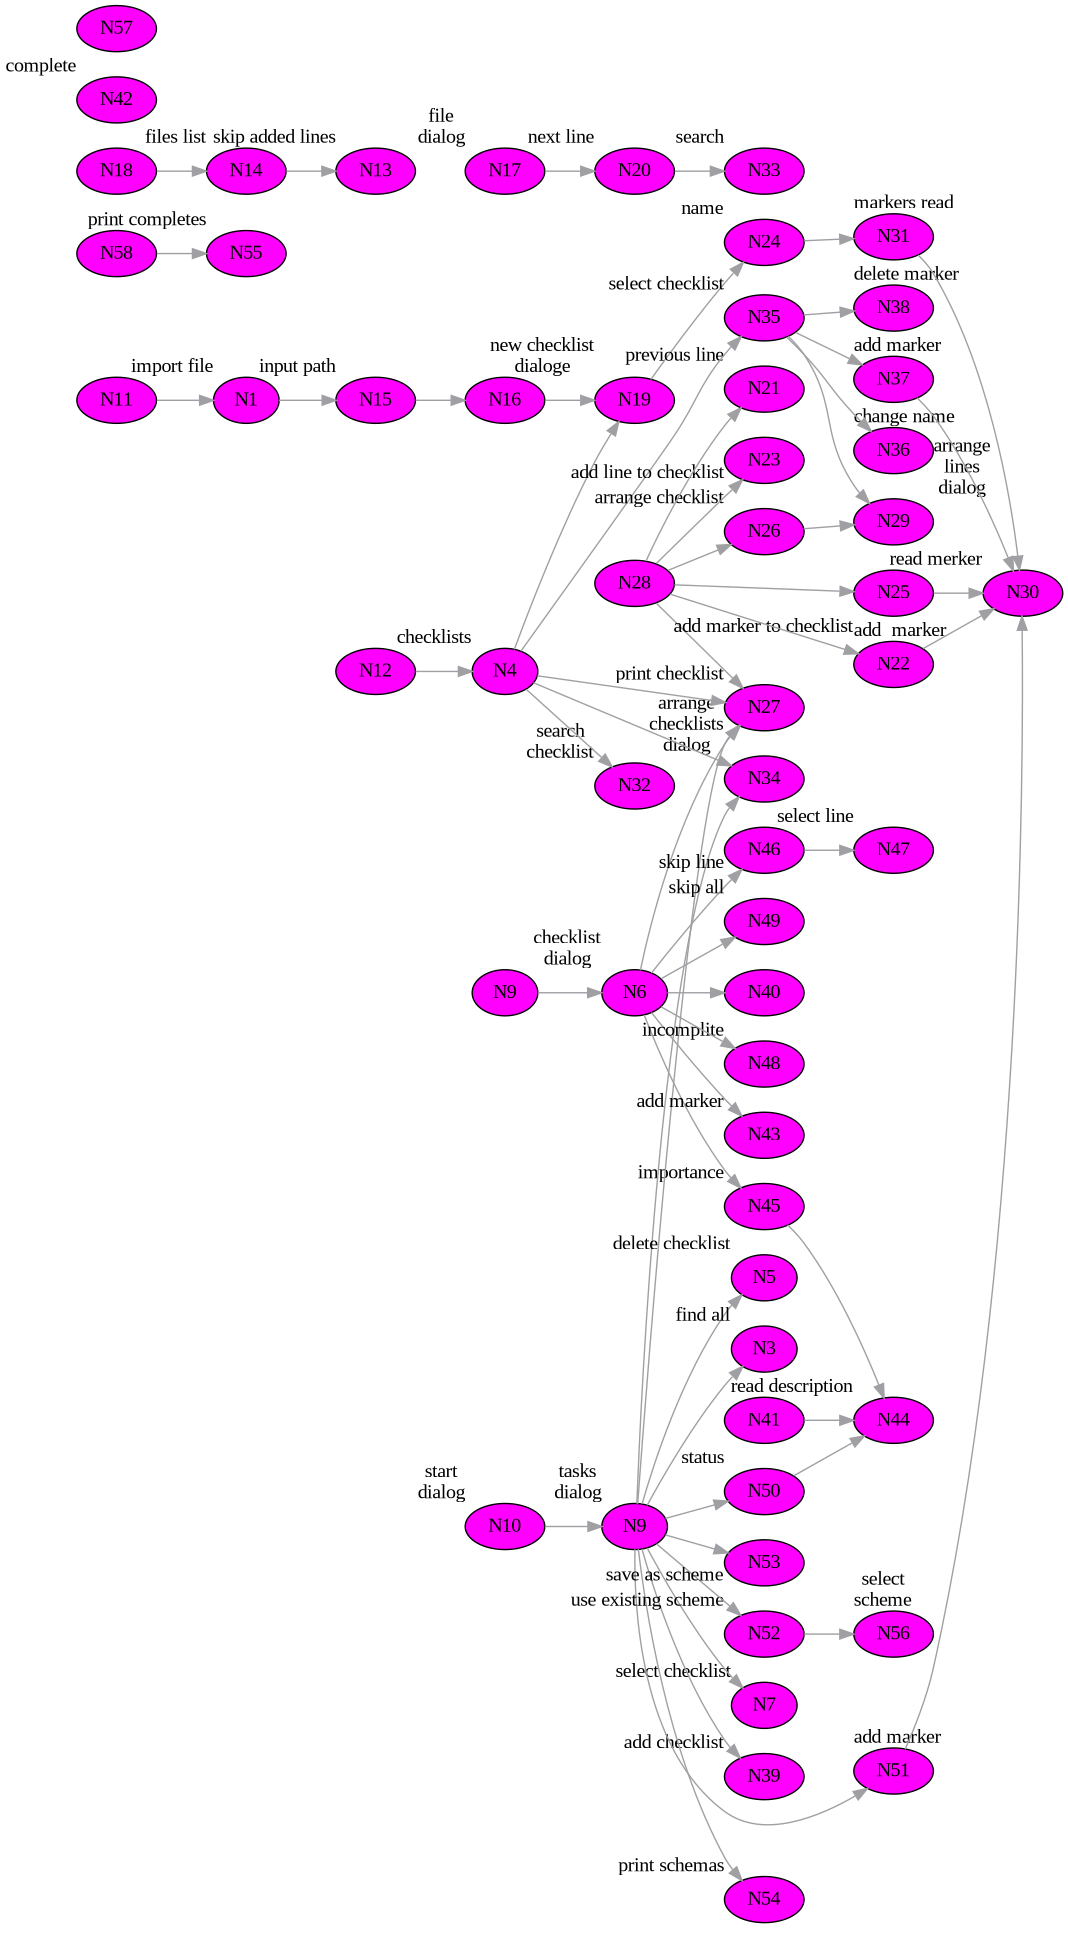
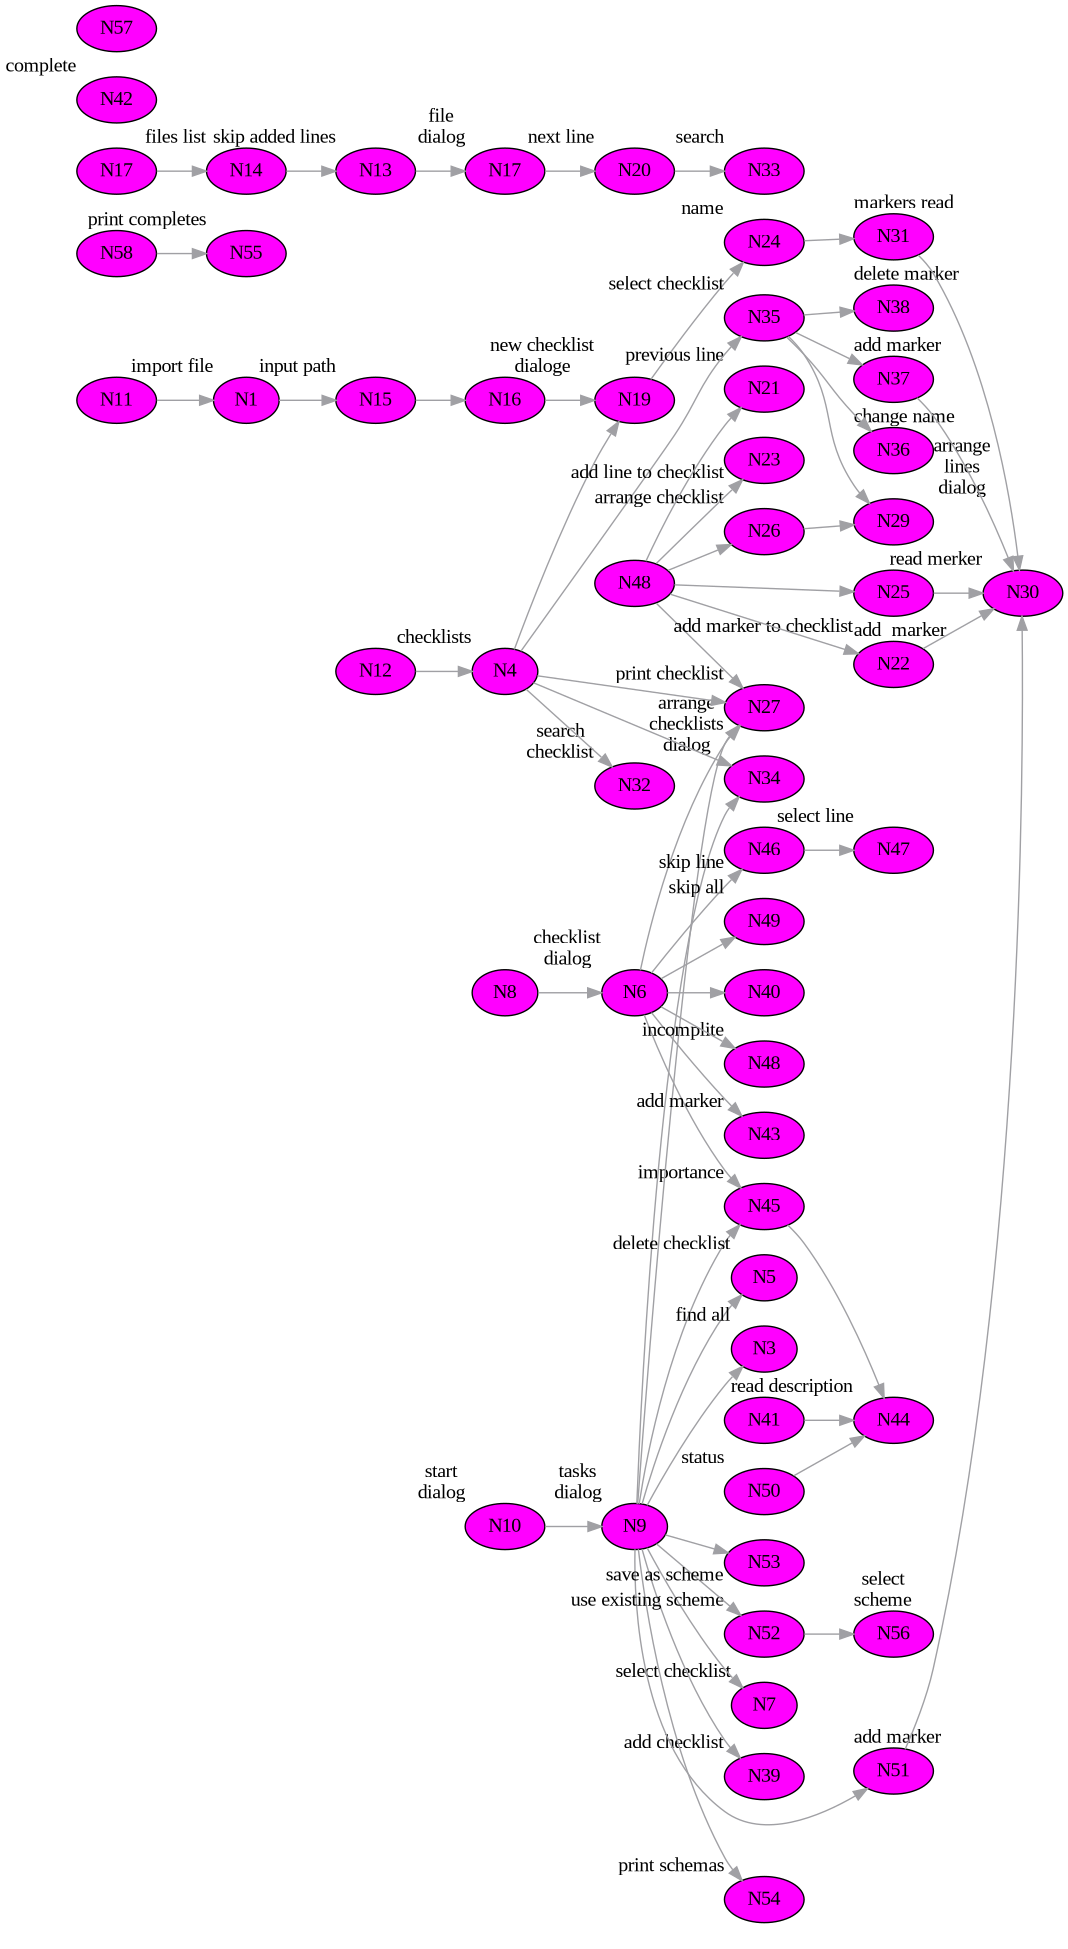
  digraph {
    bgcolor="#ffffff"
    fontname="Liberation Serif"
    rankdir=LR
    node [color="#000000" fillcolor="#ff00ff" fontname="Liberation Serif" penwidth=1 shape=ellipse style=filled]
    edge [color="#a0a0a4" fontname="Liberation Serif" penwidth=1 style=solid weight=1]
    N15 [height=0.152778 width=0.152778 xlabel="input path"]
    N16 [height=0.152778 width=0.152778]
    N19 [height=0.152778 width=0.152778 xlabel="new checklist\ndialoge"]
    N1 [height=0.152778 width=0.152778 xlabel="import file"]
    N50 [height=0.152778 width=0.152778 xlabel=status]
    N44 [height=0.152778 width=0.152778 xlabel="read description"]
    N35 [height=0.152778 width=0.152778 xlabel="select checklist"]
    N38 [height=0.152778 width=0.152778 xlabel="delete marker"]
    N36 [height=0.152778 width=0.152778 xlabel="change name"]
    N37 [height=0.152778 width=0.152778 xlabel="add marker"]
    N29 [height=0.152778 width=0.152778 xlabel="arrange\nlines\ndialog"]
    N30 [height=0.152778 width=0.152778 xlabel="read merker"]
    N58 [height=0.152778 width=0.152778]
    N55 [height=0.152778 width=0.152778 xlabel="print completes"]
    N31 [height=0.152778 width=0.152778 xlabel="markers read"]
    N21 [height=0.152778 width=0.152778 xlabel="previous line"]
    N7 [height=0.152778 width=0.152778 xlabel="select checklist"]
-   N18 [height=0.152778 width=0.152778]
+   N18 [height=0.152778 width=0.152778 label=N17]
    N14 [height=0.152778 width=0.152778 xlabel="files list"]
    N13 [height=0.152778 width=0.152778 xlabel="skip added lines"]
    N32 [height=0.152778 width=0.152778 xlabel="search\nchecklist"]
    N45 [height=0.152778 width=0.152778 xlabel=importance]
    N39 [height=0.152778 width=0.152778 xlabel="add checklist"]
    N27 [height=0.152778 width=0.152778 xlabel="print checklist"]
    N10 [height=0.152778 width=0.152778 xlabel="start\ndialog"]
    N9 [height=0.152778 width=0.152778 xlabel="tasks\ndialog"]
    N54 [height=0.152778 width=0.152778 xlabel="print schemas"]
    N34 [height=0.152778 width=0.152778 xlabel="arrange\nchecklists\ndialog"]
    N5 [height=0.152778 width=0.152778 xlabel="delete checklist"]
    N51 [height=0.152778 width=0.152778 xlabel="add marker"]
    N3 [height=0.152778 width=0.152778 xlabel="find all"]
    N52 [height=0.152778 width=0.152778 xlabel="use existing scheme"]
    N53 [height=0.152778 width=0.152778 xlabel="save as scheme"]
    N4 [height=0.152778 width=0.152778 xlabel=checklists]
    N24 [height=0.152778 width=0.152778 xlabel=name]
    N6 [height=0.152778 width=0.152778 xlabel="checklist\ndialog"]
    N46 [height=0.152778 width=0.152778 xlabel="skip line"]
    N43 [height=0.152778 width=0.152778 xlabel="add marker"]
    N40 [height=0.152778 width=0.152778]
    N48 [height=0.152778 width=0.152778 xlabel=incomplite]
    N49 [height=0.152778 width=0.152778 xlabel="skip all"]
    N47 [height=0.152778 width=0.152778 xlabel="select line"]
    N23 [height=0.152778 width=0.152778 xlabel="add line to checklist"]
    N42 [height=0.152778 width=0.152778 xlabel=complete]
    N17 [height=0.152778 width=0.152778 xlabel="file\ndialog"]
    N20 [height=0.152778 width=0.152778 xlabel="next line"]
    N11 [height=0.152778 width=0.152778]
    N26 [height=0.152778 width=0.152778 xlabel="arrange checklist"]
-   N28 [height=0.152778 width=0.152778]
+   N28 [height=0.152778 width=0.152778 label=N48]
    N25 [height=0.152778 width=0.152778 xlabel="add marker to checklist"]
    N22 [height=0.152778 width=0.152778 xlabel="add  marker"]
    N41 [height=0.152778 width=0.152778]
    N33 [height=0.152778 width=0.152778 xlabel=search]
-   N8 [height=0.152778 width=0.152778 label=N9]
+   N8 [height=0.152778 width=0.152778]
    N56 [height=0.152778 width=0.152778 xlabel="select\nscheme"]
    N57 [height=0.152778 width=0.152778]
    N12 [height=0.152778 width=0.152778]
    N15 -> N16
    N16 -> N19
    N19 -> N24
    N1 -> N15
    N50 -> N44
    N35 -> N38
    N35 -> N36
    N35 -> N37
    N35 -> N29
    N37 -> N30
    N58 -> N55
    N31 -> N30
    N18 -> N14
    N14 -> N13
+   N13 -> N17
    N45 -> N44
    N10 -> N9
-   N9 -> N50
+   N9 -> N45
    N9 -> N7
    N9 -> N39
    N9 -> N27
    N9 -> N54
    N9 -> N34
    N9 -> N5
    N9 -> N51
    N9 -> N3
    N9 -> N52
    N9 -> N53
    N51 -> N30
    N52 -> N56
    N4 -> N19
    N4 -> N35
    N4 -> N32
    N4 -> N27
    N4 -> N34
    N24 -> N31
    N6 -> N45
    N6 -> N27
    N6 -> N46
    N6 -> N43
    N6 -> N40
    N6 -> N48
    N6 -> N49
    N46 -> N47
    N17 -> N20
    N20 -> N33
    N11 -> N1
    N26 -> N29
    N28 -> N21
    N28 -> N27
    N28 -> N23
    N28 -> N26
    N28 -> N25
    N28 -> N22
    N25 -> N30
    N22 -> N30
    N41 -> N44
    N8 -> N6
    N12 -> N4
  }
